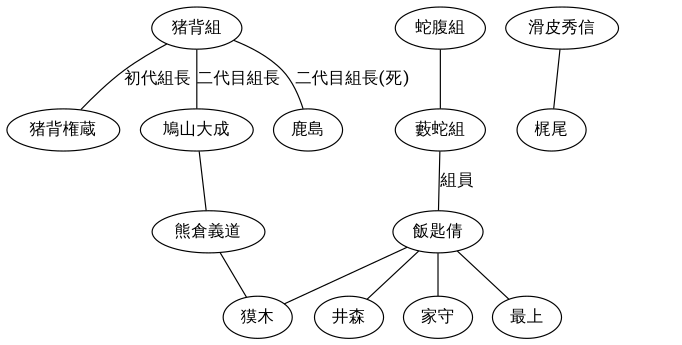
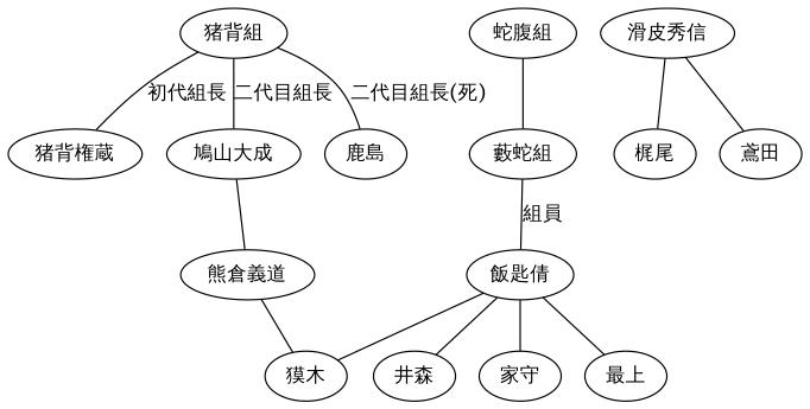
  graph {
    fontname=Merriweather
    node [fontname=Merriweather]
    edge [fontname=Merriweather]
    n1 [label="猪背組"]
    n2 [label="猪背権蔵"]
    n3 [label="鳩山大成"]
    n4 [label="鹿島"]
    n5 [label="熊倉義道"]
    n6 [label="獏木"]
    n7 [label="滑皮秀信"]
    n8 [label="梶尾"]
+   n9 [label="鳶田"]
    n10 [label="蛇腹組"]
    n11 [label="藪蛇組"]
    n12 [label="飯匙倩"]
    n13 [label="井森"]
    n14 [label="家守"]
    n15 [label="最上"]
    n1 -- n2 [label="初代組長"]
    n1 -- n3 [label="二代目組長"]
    n1 -- n4 [label="二代目組長(死)"]
    n3 -- n5
    n5 -- n6
    n7 -- n8
+   n7 -- n9
    n10 -- n11
    n11 -- n12 [label="組員"]
    n12 -- n6
    n12 -- n13
    n12 -- n14
    n12 -- n15
  }
